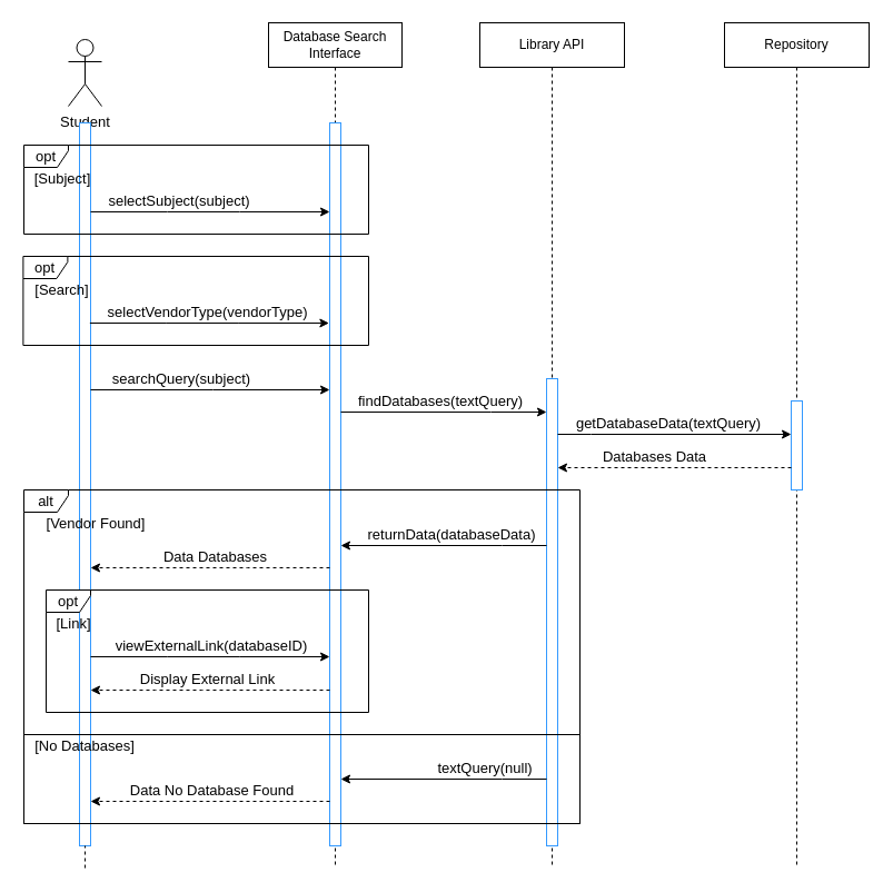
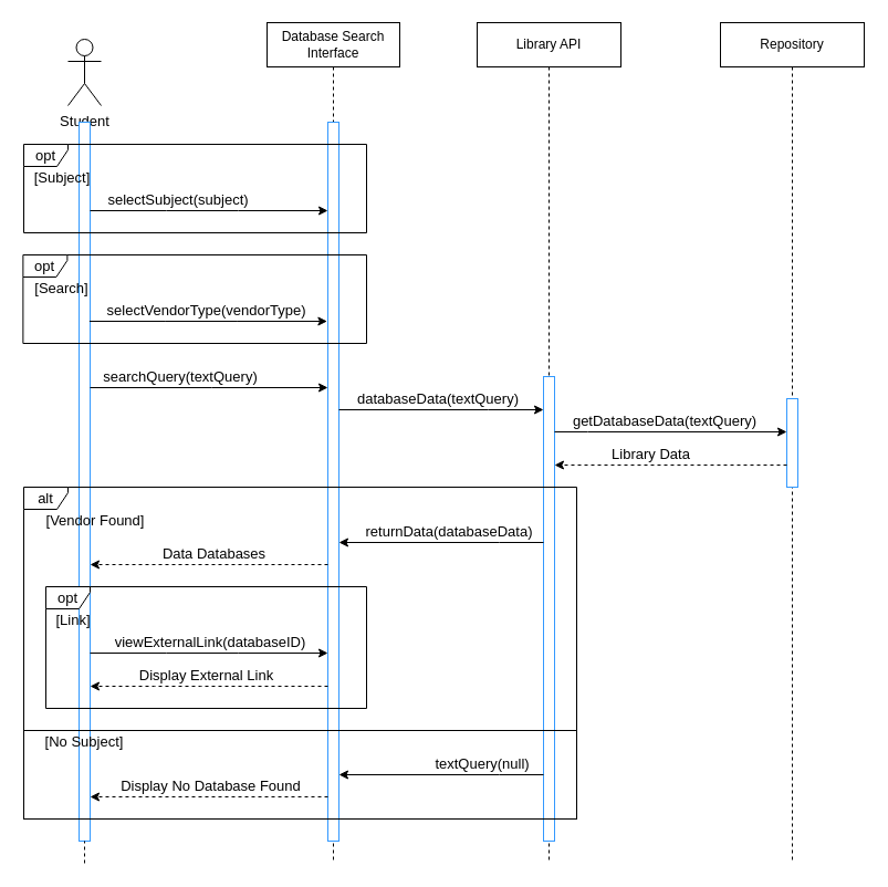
  <mxCell id="0" />
  <mxCell id="1" parent="0" />
  <mxCell id="2" value="Repository" style="shape=umlLifeline;perimeter=lifelinePerimeter;whiteSpace=wrap;html=1;container=0;dropTarget=0;collapsible=0;recursiveResize=0;outlineConnect=0;portConstraint=eastwest;newEdgeStyle={&quot;edgeStyle&quot;:&quot;elbowEdgeStyle&quot;,&quot;elbow&quot;:&quot;vertical&quot;,&quot;curved&quot;:0,&quot;rounded&quot;:0};" parent="1" vertex="1"><mxGeometry x="651" y="20" width="130" height="760" as="geometry" /></mxCell>
  <mxCell id="3" value="" style="html=1;points=[];perimeter=orthogonalPerimeter;outlineConnect=0;targetShapes=umlLifeline;portConstraint=eastwest;newEdgeStyle={&quot;edgeStyle&quot;:&quot;elbowEdgeStyle&quot;,&quot;elbow&quot;:&quot;vertical&quot;,&quot;curved&quot;:0,&quot;rounded&quot;:0};strokeColor=#3399FF;" parent="2" vertex="1"><mxGeometry x="60" y="340" width="10" height="80" as="geometry" /></mxCell>
  <mxCell id="4" value="Student" style="shape=umlActor;verticalLabelPosition=bottom;verticalAlign=top;html=1;outlineConnect=0;strokeColor=#000000;fontSize=13;" parent="1" vertex="1"><mxGeometry x="61" y="35" width="30" height="60" as="geometry" /></mxCell>
  <mxCell id="5" value="" style="html=1;points=[];perimeter=orthogonalPerimeter;outlineConnect=0;targetShapes=umlLifeline;portConstraint=eastwest;newEdgeStyle={&quot;edgeStyle&quot;:&quot;elbowEdgeStyle&quot;,&quot;elbow&quot;:&quot;vertical&quot;,&quot;curved&quot;:0,&quot;rounded&quot;:0};strokeColor=#3399FF;" parent="1" vertex="1"><mxGeometry x="71" y="110" width="10" height="650" as="geometry" /></mxCell>
  <mxCell id="6" value="Database Search Interface" style="shape=umlLifeline;perimeter=lifelinePerimeter;whiteSpace=wrap;html=1;container=0;dropTarget=0;collapsible=0;recursiveResize=0;outlineConnect=0;portConstraint=eastwest;newEdgeStyle={&quot;edgeStyle&quot;:&quot;elbowEdgeStyle&quot;,&quot;elbow&quot;:&quot;vertical&quot;,&quot;curved&quot;:0,&quot;rounded&quot;:0};" parent="1" vertex="1"><mxGeometry x="241" y="20" width="120" height="760" as="geometry" /></mxCell>
  <mxCell id="7" value="" style="html=1;points=[];perimeter=orthogonalPerimeter;outlineConnect=0;targetShapes=umlLifeline;portConstraint=eastwest;newEdgeStyle={&quot;edgeStyle&quot;:&quot;elbowEdgeStyle&quot;,&quot;elbow&quot;:&quot;vertical&quot;,&quot;curved&quot;:0,&quot;rounded&quot;:0};strokeColor=#3399FF;" parent="6" vertex="1"><mxGeometry x="55" y="90" width="10" height="650" as="geometry" /></mxCell>
  <mxCell id="8" value="" style="endArrow=none;dashed=1;html=1;rounded=0;fontSize=13;" parent="1" target="5" edge="1"><mxGeometry width="50" height="50" relative="1" as="geometry"><mxPoint x="76" y="780" as="sourcePoint" /><mxPoint x="76" y="640" as="targetPoint" /><Array as="points" /></mxGeometry></mxCell>
  <mxCell id="9" value="selectSubject(subject)" style="text;html=1;strokeColor=none;fillColor=none;align=center;verticalAlign=middle;whiteSpace=wrap;rounded=0;fontSize=13;" parent="1" vertex="1"><mxGeometry x="91" y="170" width="140" height="20" as="geometry" /></mxCell>
  <mxCell id="10" value="opt" style="shape=umlFrame;whiteSpace=wrap;html=1;pointerEvents=0;strokeColor=#000000;fontSize=13;width=40;height=20;" parent="1" vertex="1"><mxGeometry x="21" y="130" width="310" height="80" as="geometry" /></mxCell>
  <mxCell id="11" value="[Subject]" style="text;html=1;strokeColor=none;fillColor=none;align=center;verticalAlign=middle;whiteSpace=wrap;rounded=0;fontSize=13;" parent="1" vertex="1"><mxGeometry x="21" y="150" width="70" height="20" as="geometry" /></mxCell>
  <mxCell id="12" value="" style="endArrow=classic;html=1;rounded=0;fontSize=13;" parent="1" source="5" target="7" edge="1"><mxGeometry width="50" height="50" relative="1" as="geometry"><mxPoint x="81" y="210" as="sourcePoint" /><mxPoint x="296" y="210" as="targetPoint" /><Array as="points"><mxPoint x="150" y="190" /><mxPoint x="215" y="190" /></Array></mxGeometry></mxCell>
  <mxCell id="13" value="Library API" style="shape=umlLifeline;perimeter=lifelinePerimeter;whiteSpace=wrap;html=1;container=0;dropTarget=0;collapsible=0;recursiveResize=0;outlineConnect=0;portConstraint=eastwest;newEdgeStyle={&quot;edgeStyle&quot;:&quot;elbowEdgeStyle&quot;,&quot;elbow&quot;:&quot;vertical&quot;,&quot;curved&quot;:0,&quot;rounded&quot;:0};" parent="1" vertex="1"><mxGeometry x="431" y="20" width="130" height="760" as="geometry" /></mxCell>
  <mxCell id="14" value="" style="html=1;points=[];perimeter=orthogonalPerimeter;outlineConnect=0;targetShapes=umlLifeline;portConstraint=eastwest;newEdgeStyle={&quot;edgeStyle&quot;:&quot;elbowEdgeStyle&quot;,&quot;elbow&quot;:&quot;vertical&quot;,&quot;curved&quot;:0,&quot;rounded&quot;:0};strokeColor=#3399FF;" parent="13" vertex="1"><mxGeometry x="60" y="320" width="10" height="420" as="geometry" /></mxCell>
  <mxCell id="15" value="selectVendorType(vendorType)" style="text;html=1;strokeColor=none;fillColor=none;align=center;verticalAlign=middle;whiteSpace=wrap;rounded=0;fontSize=13;" parent="1" vertex="1"><mxGeometry x="86.31" y="270" width="200.62" height="20" as="geometry" /></mxCell>
  <mxCell id="16" value="opt" style="shape=umlFrame;whiteSpace=wrap;html=1;pointerEvents=0;strokeColor=#000000;fontSize=13;width=40;height=20;" parent="1" vertex="1"><mxGeometry x="20.38" y="230" width="310.62" height="80" as="geometry" /></mxCell>
  <mxCell id="17" value="[Search]" style="text;html=1;strokeColor=none;fillColor=none;align=center;verticalAlign=middle;whiteSpace=wrap;rounded=0;fontSize=13;" parent="1" vertex="1"><mxGeometry x="20.38" y="250" width="70.62" height="20" as="geometry" /></mxCell>
  <mxCell id="18" value="" style="endArrow=classic;html=1;rounded=0;fontSize=13;" parent="1" edge="1"><mxGeometry width="50" height="50" relative="1" as="geometry"><mxPoint x="80.38" y="290" as="sourcePoint" /><mxPoint x="295.38" y="290" as="targetPoint" /><Array as="points"><mxPoint x="149.38" y="290" /><mxPoint x="214.38" y="290" /></Array></mxGeometry></mxCell>
  <mxCell id="19" value="" style="endArrow=classic;html=1;rounded=0;" parent="1" edge="1"><mxGeometry width="50" height="50" relative="1" as="geometry"><mxPoint x="81" y="350" as="sourcePoint" /><mxPoint x="296" y="350" as="targetPoint" /><Array as="points"><mxPoint x="191" y="350" /></Array></mxGeometry></mxCell>
- <mxCell id="20" value="searchQuery(subject)" style="text;html=1;strokeColor=none;fillColor=none;align=center;verticalAlign=middle;whiteSpace=wrap;rounded=0;fontSize=13;" parent="1" vertex="1"><mxGeometry x="84.75" y="330" width="156.25" height="20" as="geometry" /></mxCell>
+ <mxCell id="20" value="searchQuery(textQuery)" style="text;html=1;strokeColor=none;fillColor=none;align=center;verticalAlign=middle;whiteSpace=wrap;rounded=0;fontSize=13;" parent="1" vertex="1"><mxGeometry x="84.75" y="330" width="156.25" height="20" as="geometry" /></mxCell>
  <mxCell id="21" value="" style="endArrow=classic;html=1;rounded=0;" parent="1" edge="1"><mxGeometry width="50" height="50" relative="1" as="geometry"><mxPoint x="306" y="370" as="sourcePoint" /><mxPoint x="491" y="370" as="targetPoint" /><Array as="points"><mxPoint x="441" y="370" /></Array></mxGeometry></mxCell>
- <mxCell id="22" value="findDatabases(textQuery)" style="text;html=1;strokeColor=none;fillColor=none;align=center;verticalAlign=middle;whiteSpace=wrap;rounded=0;fontSize=13;" parent="1" vertex="1"><mxGeometry x="326" y="350" width="140" height="20" as="geometry" /></mxCell>
+ <mxCell id="22" value="databaseData(textQuery)" style="text;html=1;strokeColor=none;fillColor=none;align=center;verticalAlign=middle;whiteSpace=wrap;rounded=0;fontSize=13;" parent="1" vertex="1"><mxGeometry x="326" y="350" width="140" height="20" as="geometry" /></mxCell>
  <mxCell id="23" value="" style="endArrow=classic;html=1;rounded=0;" parent="1" target="3" edge="1" source="14"><mxGeometry width="50" height="50" relative="1" as="geometry"><mxPoint x="481" y="390" as="sourcePoint" /><mxPoint x="571" y="400" as="targetPoint" /><Array as="points"><mxPoint x="531" y="390" /></Array></mxGeometry></mxCell>
  <mxCell id="24" value="getDatabaseData(textQuery)" style="text;html=1;strokeColor=none;fillColor=none;align=center;verticalAlign=middle;whiteSpace=wrap;rounded=0;fontSize=13;" parent="1" vertex="1"><mxGeometry x="521" y="370" width="160" height="20" as="geometry" /></mxCell>
  <mxCell id="25" value="alt" style="shape=umlFrame;whiteSpace=wrap;html=1;pointerEvents=0;strokeColor=#000000;fontSize=13;width=40;height=20;" parent="1" vertex="1"><mxGeometry x="21" y="440" width="500" height="220" as="geometry" /></mxCell>
  <mxCell id="26" value="returnData(databaseData)" style="text;html=1;strokeColor=none;fillColor=none;align=center;verticalAlign=middle;whiteSpace=wrap;rounded=0;fontSize=13;" parent="1" vertex="1"><mxGeometry x="321" y="470" width="170" height="20" as="geometry" /></mxCell>
  <mxCell id="27" value="" style="endArrow=classic;html=1;rounded=0;fontSize=13;" parent="1" edge="1"><mxGeometry width="50" height="50" relative="1" as="geometry"><mxPoint x="491" y="490" as="sourcePoint" /><mxPoint x="306" y="490" as="targetPoint" /><Array as="points"><mxPoint x="451" y="490" /></Array></mxGeometry></mxCell>
  <mxCell id="28" value="" style="endArrow=classic;html=1;rounded=0;fontSize=13;dashed=1;" parent="1" edge="1"><mxGeometry width="50" height="50" relative="1" as="geometry"><mxPoint x="296" y="510" as="sourcePoint" /><mxPoint x="81" y="510" as="targetPoint" /><Array as="points"><mxPoint x="222" y="510" /><mxPoint x="141" y="510" /></Array></mxGeometry></mxCell>
  <mxCell id="29" value="Data Databases" style="text;html=1;strokeColor=none;fillColor=none;align=center;verticalAlign=middle;whiteSpace=wrap;rounded=0;fontSize=13;" parent="1" vertex="1"><mxGeometry x="126" y="490" width="135" height="20" as="geometry" /></mxCell>
  <mxCell id="30" value="" style="endArrow=classic;html=1;rounded=0;dashed=1;" parent="1" source="3" edge="1" target="14"><mxGeometry width="50" height="50" relative="1" as="geometry"><mxPoint x="691" y="420" as="sourcePoint" /><mxPoint x="481" y="420" as="targetPoint" /><Array as="points"><mxPoint x="611" y="420" /></Array></mxGeometry></mxCell>
- <mxCell id="31" value="Databases Data" style="text;html=1;strokeColor=none;fillColor=none;align=center;verticalAlign=middle;whiteSpace=wrap;rounded=0;fontSize=13;" parent="1" vertex="1"><mxGeometry x="536" y="400" width="105" height="20" as="geometry" /></mxCell>
+ <mxCell id="31" value="Library Data" style="text;html=1;strokeColor=none;fillColor=none;align=center;verticalAlign=middle;whiteSpace=wrap;rounded=0;fontSize=13;" parent="1" vertex="1"><mxGeometry x="536" y="400" width="105" height="20" as="geometry" /></mxCell>
  <mxCell id="32" value="[Vendor Found]" style="text;html=1;strokeColor=none;fillColor=none;align=center;verticalAlign=middle;whiteSpace=wrap;rounded=0;fontSize=13;" parent="1" vertex="1"><mxGeometry x="21" y="460" width="130" height="20" as="geometry" /></mxCell>
  <mxCell id="33" value="textQuery(null)" style="text;html=1;strokeColor=none;fillColor=none;align=center;verticalAlign=middle;whiteSpace=wrap;rounded=0;fontSize=13;" parent="1" vertex="1"><mxGeometry x="381" y="680" width="110" height="20" as="geometry" /></mxCell>
  <mxCell id="34" value="" style="endArrow=classic;html=1;rounded=0;fontSize=13;" parent="1" edge="1"><mxGeometry width="50" height="50" relative="1" as="geometry"><mxPoint x="491" y="700" as="sourcePoint" /><mxPoint x="306" y="700" as="targetPoint" /><Array as="points"><mxPoint x="451" y="700" /></Array></mxGeometry></mxCell>
  <mxCell id="35" value="" style="endArrow=classic;html=1;rounded=0;fontSize=13;dashed=1;" parent="1" edge="1"><mxGeometry width="50" height="50" relative="1" as="geometry"><mxPoint x="296" y="720" as="sourcePoint" /><mxPoint x="81" y="720" as="targetPoint" /><Array as="points"><mxPoint x="230" y="720" /><mxPoint x="140" y="720" /></Array></mxGeometry></mxCell>
- <mxCell id="36" value="Data No Database Found" style="text;html=1;strokeColor=none;fillColor=none;align=center;verticalAlign=middle;whiteSpace=wrap;rounded=0;fontSize=13;" parent="1" vertex="1"><mxGeometry x="98.65" y="700" width="182.81" height="20" as="geometry" /></mxCell>
- <mxCell id="37" value="[No Databases]" style="text;html=1;strokeColor=none;fillColor=none;align=center;verticalAlign=middle;whiteSpace=wrap;rounded=0;fontSize=13;" parent="1" vertex="1"><mxGeometry x="21" y="660" width="110" height="20" as="geometry" /></mxCell>
+ <mxCell id="36" value="Display No Database Found" style="text;html=1;strokeColor=none;fillColor=none;align=center;verticalAlign=middle;whiteSpace=wrap;rounded=0;fontSize=13;" parent="1" vertex="1"><mxGeometry x="98.65" y="700" width="182.81" height="20" as="geometry" /></mxCell>
+ <mxCell id="37" value="[No Subject]" style="text;html=1;strokeColor=none;fillColor=none;align=center;verticalAlign=middle;whiteSpace=wrap;rounded=0;fontSize=13;" parent="1" vertex="1"><mxGeometry x="21" y="660" width="110" height="20" as="geometry" /></mxCell>
  <mxCell id="38" value="viewExternalLink(databaseID)" style="text;html=1;strokeColor=none;fillColor=none;align=center;verticalAlign=middle;whiteSpace=wrap;rounded=0;fontSize=13;" parent="1" vertex="1"><mxGeometry x="93.18" y="570" width="193.75" height="20" as="geometry" /></mxCell>
  <mxCell id="39" value="" style="endArrow=classic;html=1;rounded=0;fontSize=13;" parent="1" edge="1"><mxGeometry width="50" height="50" relative="1" as="geometry"><mxPoint x="81" y="590" as="sourcePoint" /><mxPoint x="296" y="590" as="targetPoint" /><Array as="points"><mxPoint x="149.75" y="590" /><mxPoint x="214.75" y="590" /></Array></mxGeometry></mxCell>
  <mxCell id="40" value="" style="endArrow=classic;html=1;rounded=0;fontSize=13;dashed=1;" parent="1" edge="1"><mxGeometry width="50" height="50" relative="1" as="geometry"><mxPoint x="296" y="620" as="sourcePoint" /><mxPoint x="81" y="620" as="targetPoint" /><Array as="points"><mxPoint x="219" y="620" /><mxPoint x="181" y="620" /><mxPoint x="139" y="620" /></Array></mxGeometry></mxCell>
  <mxCell id="41" value="Display External Link" style="text;html=1;strokeColor=none;fillColor=none;align=center;verticalAlign=middle;whiteSpace=wrap;rounded=0;fontSize=13;" parent="1" vertex="1"><mxGeometry x="112.25" y="600" width="148.75" height="20" as="geometry" /></mxCell>
  <mxCell id="42" value="opt" style="shape=umlFrame;whiteSpace=wrap;html=1;pointerEvents=0;strokeColor=#000000;fontSize=13;width=40;height=20;" parent="1" vertex="1"><mxGeometry x="41" y="530" width="290" height="110" as="geometry" /></mxCell>
  <mxCell id="43" value="[Link]" style="text;html=1;strokeColor=none;fillColor=none;align=center;verticalAlign=middle;whiteSpace=wrap;rounded=0;fontSize=13;" parent="1" vertex="1"><mxGeometry x="41" y="550" width="50" height="20" as="geometry" /></mxCell>
  <mxCell id="44" value="" style="rounded=0;whiteSpace=wrap;html=1;fillColor=none;" parent="1" vertex="1"><mxGeometry x="21" y="660" width="500" height="80" as="geometry" /></mxCell>
